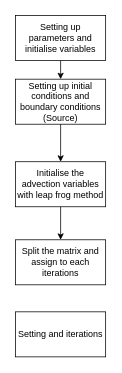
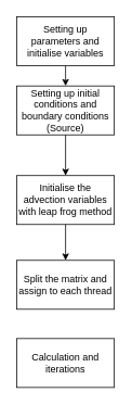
  <mxCell id="0" />
  <mxCell id="1" parent="0" />
  <mxCell id="2" style="edgeStyle=orthogonalEdgeStyle;rounded=0;orthogonalLoop=1;jettySize=auto;html=1;exitX=0.5;exitY=1;exitDx=0;exitDy=0;entryX=0.5;entryY=0;entryDx=0;entryDy=0;" edge="1" parent="1" source="3" target="4"><mxGeometry relative="1" as="geometry"><mxPoint x="80" y="145" as="targetPoint" /></mxGeometry></mxCell>
  <mxCell id="3" value="Setting up parameters and initialise variables" style="rounded=0;whiteSpace=wrap;html=1;" vertex="1" parent="1"><mxGeometry x="20" y="20" width="120" height="60" as="geometry" /></mxCell>
  <mxCell id="4" value="Setting up initial conditions and boundary conditions (Source)" style="rounded=0;whiteSpace=wrap;html=1;" vertex="1" parent="1"><mxGeometry x="20" y="105" width="120" height="60" as="geometry" /></mxCell>
  <mxCell id="5" value="Initialise the advection variables with leap frog method" style="rounded=0;whiteSpace=wrap;html=1;" vertex="1" parent="1"><mxGeometry x="20" y="215" width="120" height="60" as="geometry" /></mxCell>
  <mxCell id="6" value="" style="endArrow=classic;html=1;exitX=0.5;exitY=1;exitDx=0;exitDy=0;entryX=0.5;entryY=0;entryDx=0;entryDy=0;" edge="1" parent="1" source="4" target="5"><mxGeometry width="50" height="50" relative="1" as="geometry"><mxPoint x="140" y="235" as="sourcePoint" /><mxPoint x="190" y="185" as="targetPoint" /></mxGeometry></mxCell>
- <mxCell id="7" value="Split the matrix and assign to each iterations" style="rounded=0;whiteSpace=wrap;html=1;" vertex="1" parent="1"><mxGeometry x="20" y="319" width="120" height="60" as="geometry" /></mxCell>
+ <mxCell id="7" value="Split the matrix and assign to each thread" style="rounded=0;whiteSpace=wrap;html=1;" vertex="1" parent="1"><mxGeometry x="20" y="319" width="120" height="60" as="geometry" /></mxCell>
  <mxCell id="8" value="" style="endArrow=classic;html=1;exitX=0.5;exitY=1;exitDx=0;exitDy=0;entryX=0.5;entryY=0;entryDx=0;entryDy=0;" edge="1" parent="1" source="5" target="7"><mxGeometry width="50" height="50" relative="1" as="geometry"><mxPoint x="140" y="315" as="sourcePoint" /><mxPoint x="190" y="265" as="targetPoint" /></mxGeometry></mxCell>
- <mxCell id="9" value="Setting and iterations" style="rounded=0;whiteSpace=wrap;html=1;" vertex="1" parent="1"><mxGeometry x="20" y="415" width="120" height="60" as="geometry" /></mxCell>
+ <mxCell id="9" value="Calculation and iterations" style="rounded=0;whiteSpace=wrap;html=1;" vertex="1" parent="1"><mxGeometry x="20" y="415" width="120" height="60" as="geometry" /></mxCell>
